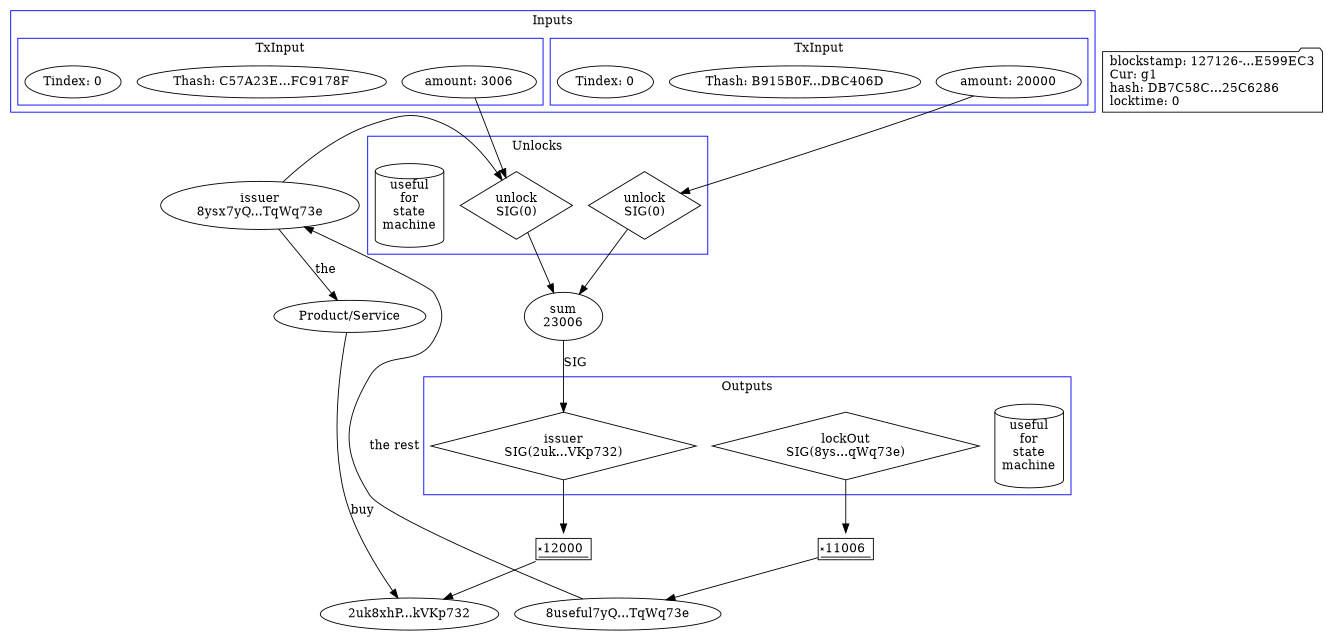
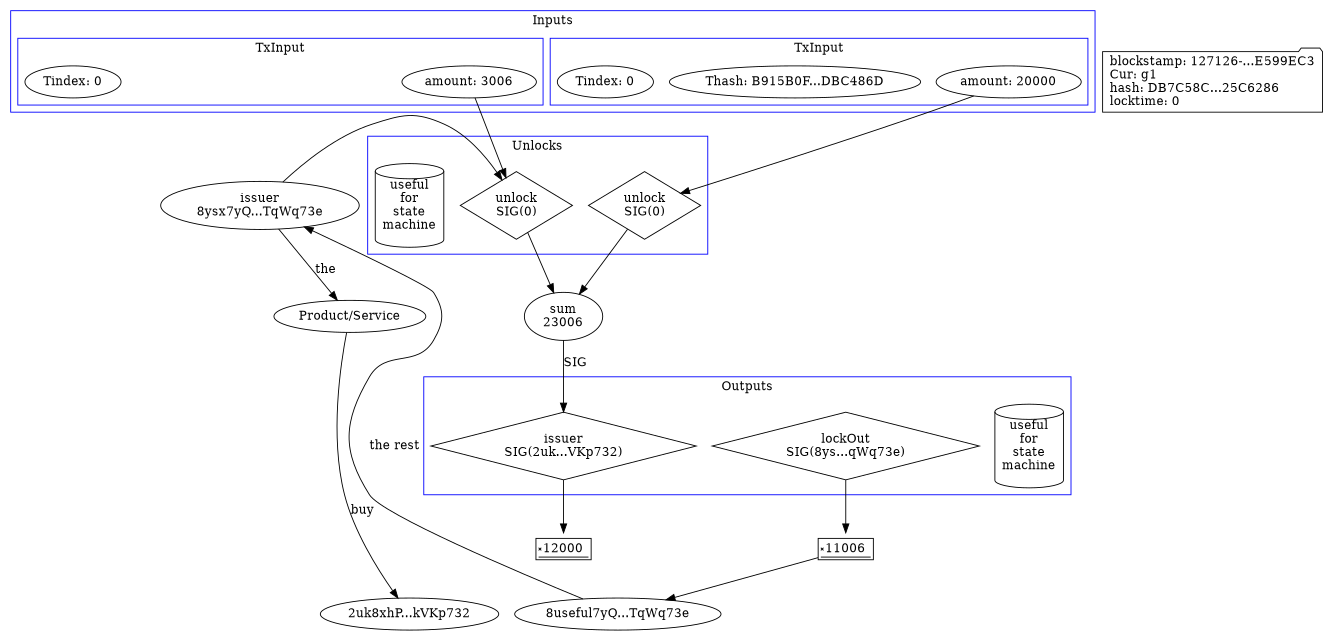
  digraph {
    rankdir=TB
    n1 [label="Product/Service\n"]
    n2 [label="sum\n23006"]
    n3 [label="amount: 3006"]
-   n4 [label="Thash: C57A23E...FC9178F"]
    n5 [label="Tindex: 0"]
    n6 [label="amount: 20000"]
-   n7 [label="Thash: B915B0F...DBC406D"]
+   n7 [label="Thash: B915B0F...DBC486D"]
    n8 [label="Tindex: 0"]
    n9 [label="unlock\nSIG(0)" shape=diamond]
    n10 [label="unlock\nSIG(0)" shape=diamond]
    n11 [label="useful\nfor\nstate\nmachine" shape=cylinder]
    n12 [label="useful\nfor\nstate\nmachine" shape=cylinder]
    n13 [label="issuer\nSIG(2uk...VKp732)" shape=diamond]
    n14 [label="lockOut\nSIG(8ys...qWq73e)" shape=diamond]
    n15 [label="2uk8xhP...kVKp732" weight=0]
    n16 [label=12000 shape=signature]
    n17 [label=11006 shape=signature]
    n18 [label="blockstamp: 127126-...E599EC3\lCur: g1\lhash: DB7C58C...25C6286\llocktime: 0\l" labeljust=l shape=folder]
    n19 [label="8useful7yQ...TqWq73e" weight=0]
    n20 [label="issuer\n8ysx7yQ...TqWq73e"]
    subgraph sub_1 {
      rank=same
      n1
      n2
    }
    subgraph cluster_2 {
      color=blue
      label=Inputs
      labelloc=t
      subgraph cluster_3 {
        color=blue
        label=TxInput
        labelloc=t
        rankdir=LR
        n3
-       n4
        n5
      }
      subgraph cluster_4 {
        color=blue
        label=TxInput
        labelloc=t
        rankdir=LR
        n6
        n7
        n8
      }
    }
    subgraph cluster_5 {
      color=blue
      label=Unlocks
      labelloc=t
      n9
      n10
      n11
    }
    subgraph cluster_6 {
      color=blue
      label=Outputs
      labelloc=t
      n12
      n13
      n14
    }
    n1 -> n15 [label=buy weight=0]
    n2 -> n13 [label=SIG weight=10]
    n3 -> n9
    n6 -> n10
    n9 -> n2
    n10 -> n2
    n13 -> n16
    n14 -> n17
-   n16 -> n15 [weight=0]
    n17 -> n19 [weight=0]
    n20 -> n1 [label=the weight=0]
    n20 -> n9 [weight=0]
    n20 -> n19 [dir=back label="the rest" weight=0]
  }
